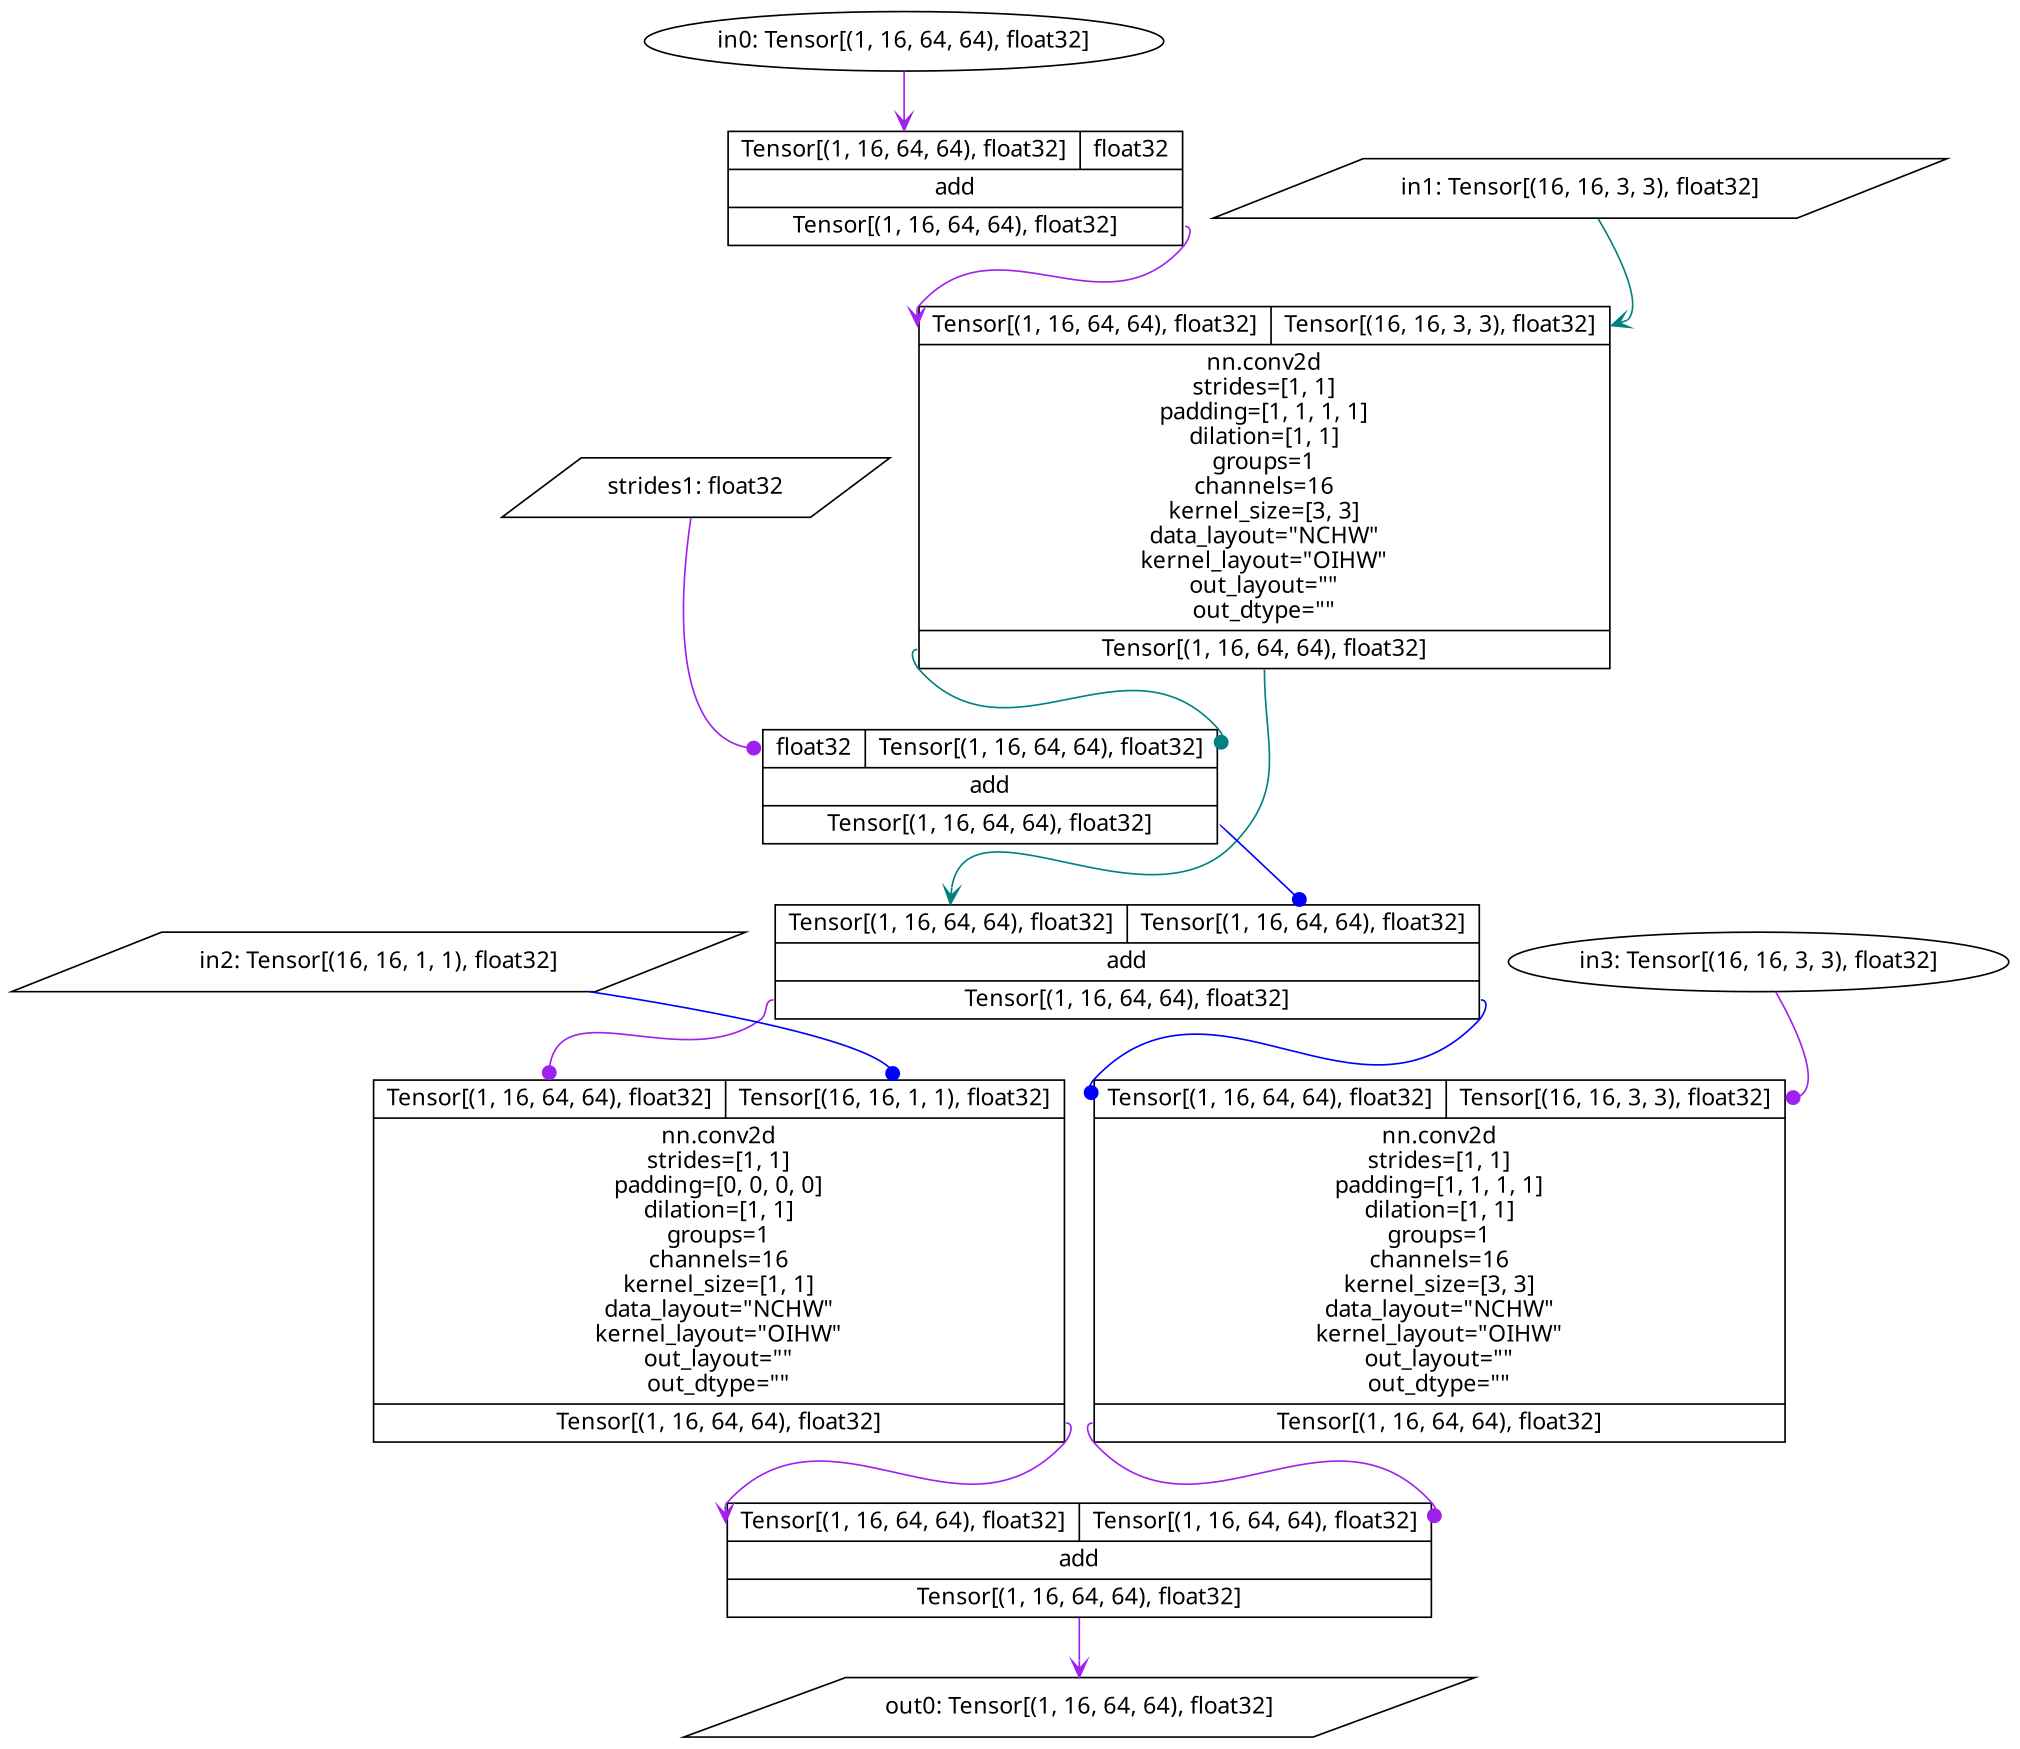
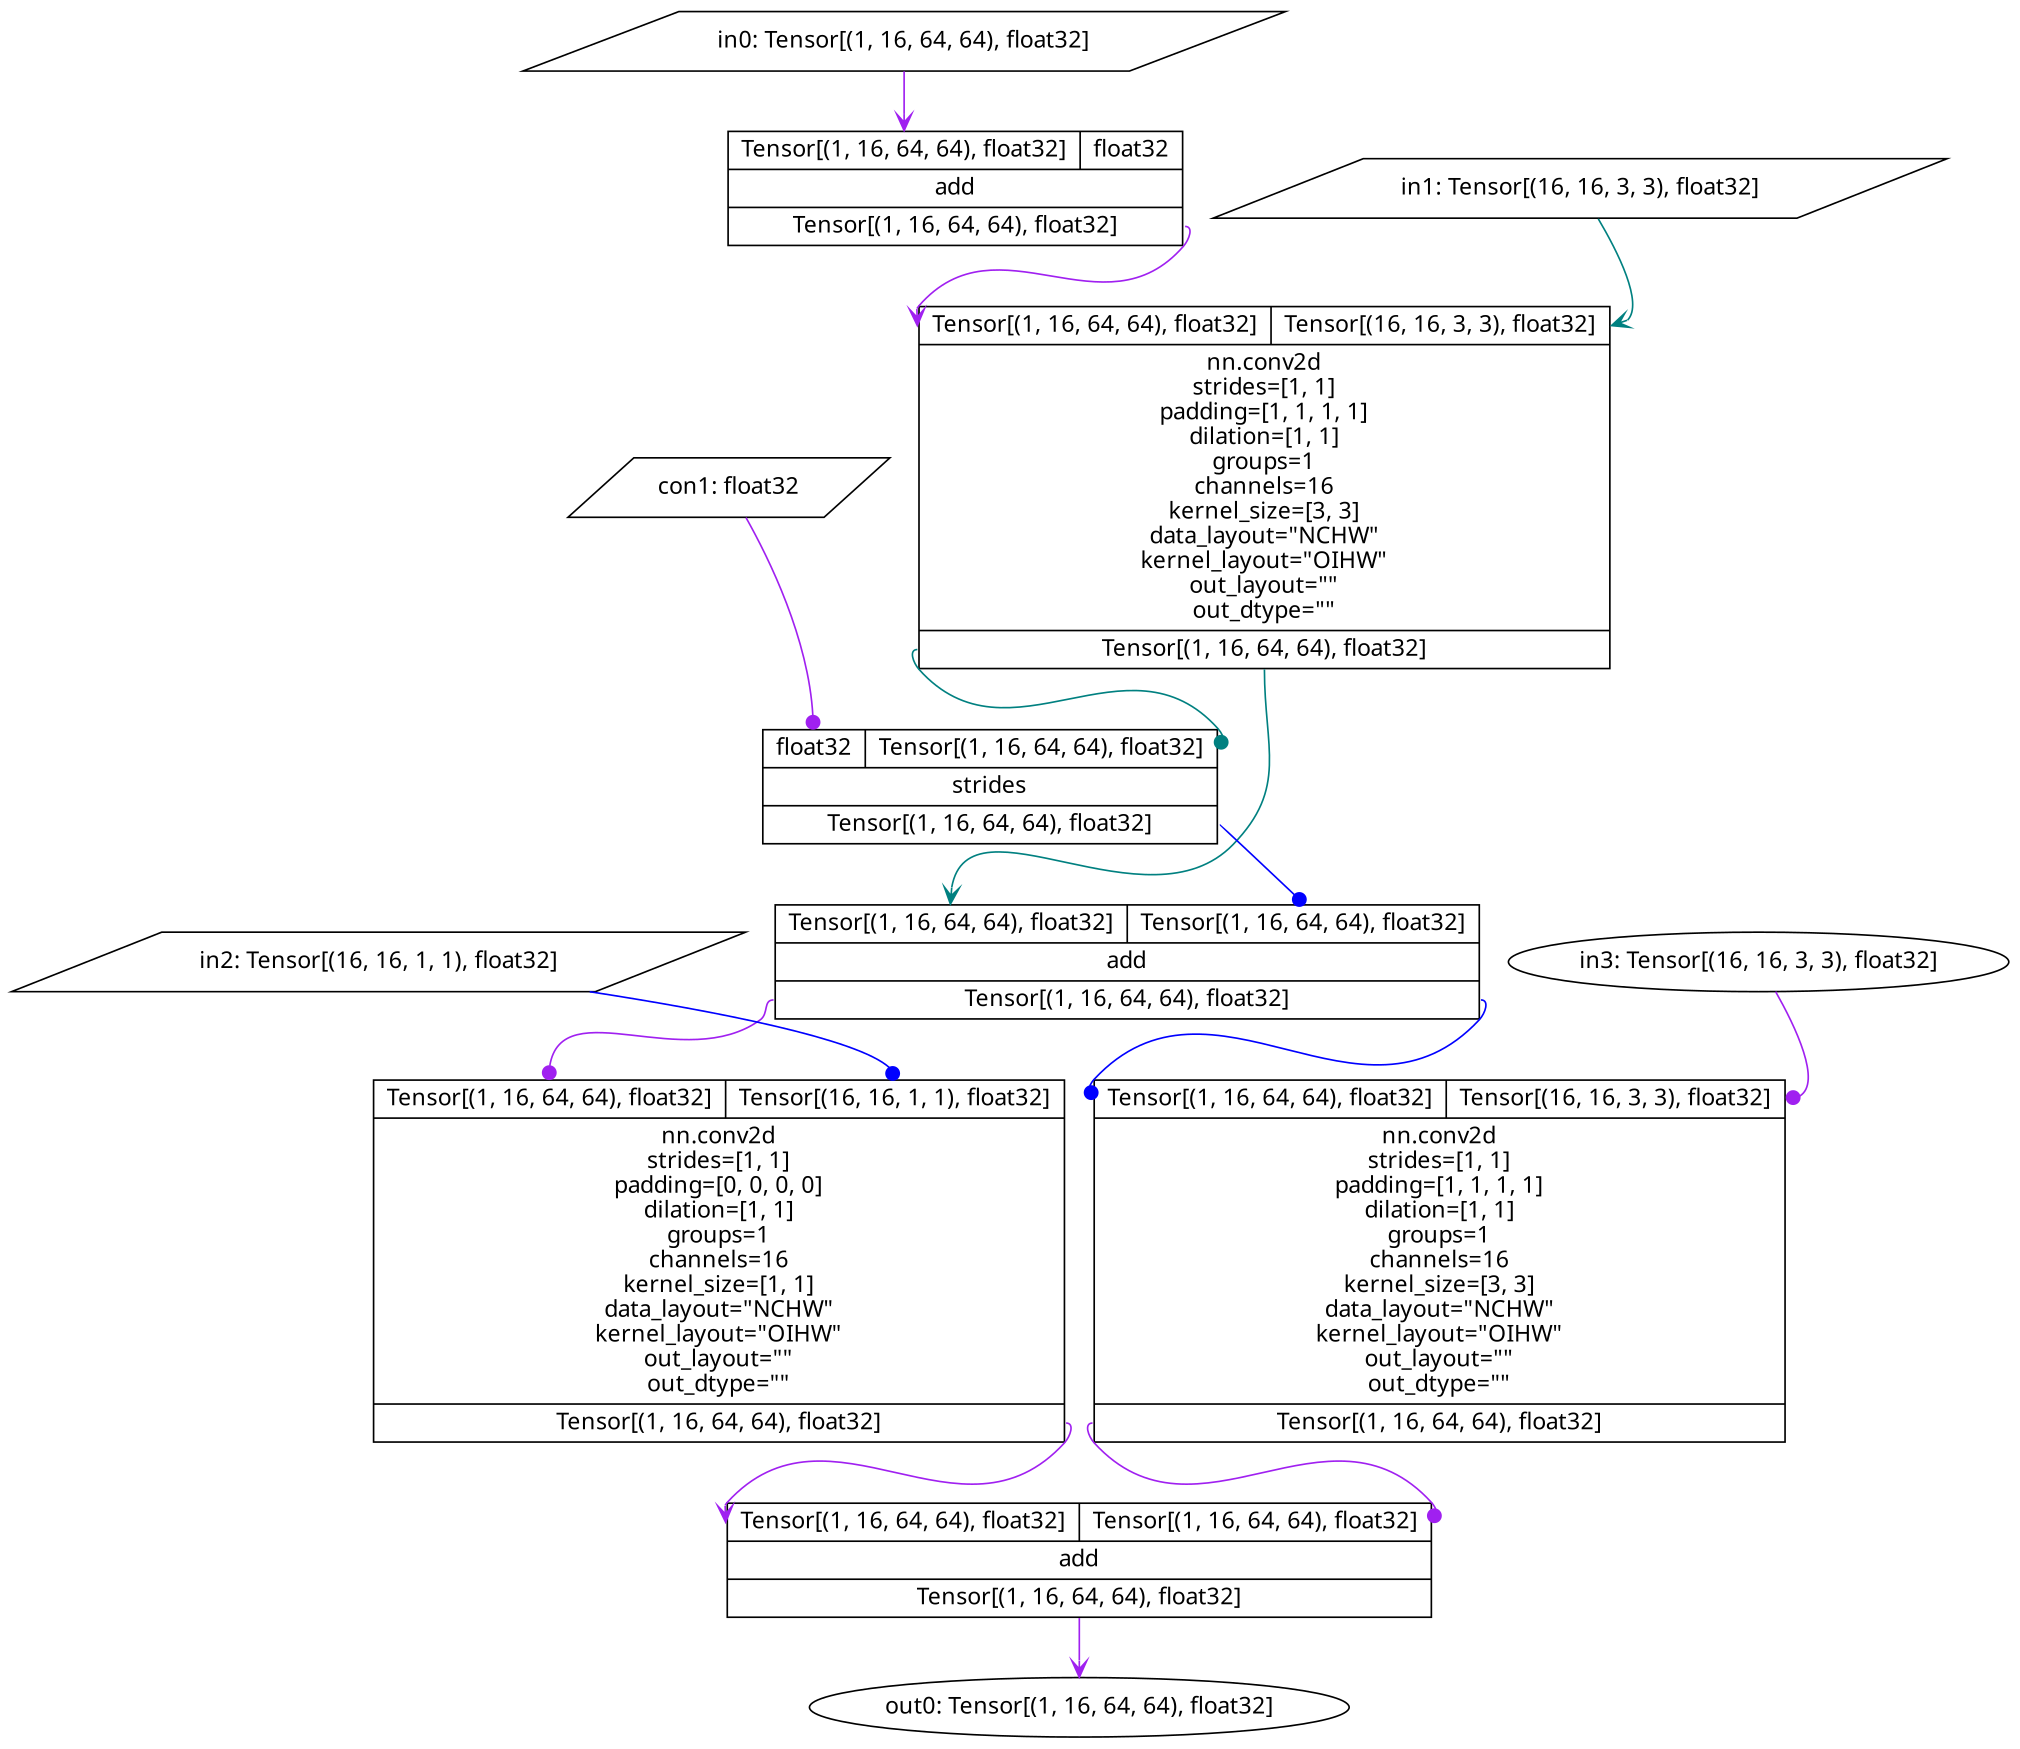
  digraph {
    node [fontname="Linux Biolinum O" shape=record]
    edge [arrowhead=dot color=purple headport=i0 tailport=o0]
-   n1 [label="in0: Tensor[(1, 16, 64, 64), float32]" shape=ellipse]
+   n1 [label="in0: Tensor[(1, 16, 64, 64), float32]" shape=parallelogram]
    n2 [label="{{<i0>Tensor[(1, 16, 64, 64), float32]|<i1>float32}|add\n|{<o0>Tensor[(1, 16, 64, 64), float32]}}"]
    n3 [label="{{<i0>Tensor[(1, 16, 64, 64), float32]|<i1>Tensor[(16, 16, 3, 3), float32]}|nn.conv2d\nstrides=[1, 1]\npadding=[1, 1, 1, 1]\ndilation=[1, 1]\ngroups=1\nchannels=16\nkernel_size=[3, 3]\ndata_layout=\"NCHW\"\nkernel_layout=\"OIHW\"\nout_layout=\"\"\nout_dtype=\"\"|{<o0>Tensor[(1, 16, 64, 64), float32]}}"]
-   n4 [label="{{<i0>float32|<i1>Tensor[(1, 16, 64, 64), float32]}|add\n|{<o0>Tensor[(1, 16, 64, 64), float32]}}"]
+   n4 [label="{{<i0>float32|<i1>Tensor[(1, 16, 64, 64), float32]}|strides\n|{<o0>Tensor[(1, 16, 64, 64), float32]}}"]
    n5 [label="{{<i0>Tensor[(1, 16, 64, 64), float32]|<i1>Tensor[(1, 16, 64, 64), float32]}|add\n|{<o0>Tensor[(1, 16, 64, 64), float32]}}"]
    n6 [label="in1: Tensor[(16, 16, 3, 3), float32]" shape=parallelogram]
    n7 [label="{{<i0>Tensor[(1, 16, 64, 64), float32]|<i1>Tensor[(16, 16, 1, 1), float32]}|nn.conv2d\nstrides=[1, 1]\npadding=[0, 0, 0, 0]\ndilation=[1, 1]\ngroups=1\nchannels=16\nkernel_size=[1, 1]\ndata_layout=\"NCHW\"\nkernel_layout=\"OIHW\"\nout_layout=\"\"\nout_dtype=\"\"|{<o0>Tensor[(1, 16, 64, 64), float32]}}"]
    n8 [label="{{<i0>Tensor[(1, 16, 64, 64), float32]|<i1>Tensor[(16, 16, 3, 3), float32]}|nn.conv2d\nstrides=[1, 1]\npadding=[1, 1, 1, 1]\ndilation=[1, 1]\ngroups=1\nchannels=16\nkernel_size=[3, 3]\ndata_layout=\"NCHW\"\nkernel_layout=\"OIHW\"\nout_layout=\"\"\nout_dtype=\"\"|{<o0>Tensor[(1, 16, 64, 64), float32]}}"]
-   n9 [label="strides1: float32" shape=parallelogram]
+   n9 [label="con1: float32" shape=parallelogram]
    n10 [label="{{<i0>Tensor[(1, 16, 64, 64), float32]|<i1>Tensor[(1, 16, 64, 64), float32]}|add\n|{<o0>Tensor[(1, 16, 64, 64), float32]}}"]
    n11 [label="in2: Tensor[(16, 16, 1, 1), float32]" shape=parallelogram]
-   n12 [label="out0: Tensor[(1, 16, 64, 64), float32]" shape=parallelogram]
+   n12 [label="out0: Tensor[(1, 16, 64, 64), float32]" shape=ellipse]
    n13 [label="in3: Tensor[(16, 16, 3, 3), float32]" shape=ellipse]
    n1 -> n2 [arrowhead=vee]
    n2 -> n3 [arrowhead=vee]
    n3 -> n4 [color=teal headport=i1]
    n3 -> n5 [arrowhead=vee color=teal]
    n4 -> n5 [color=blue headport=i1]
    n5 -> n7
    n5 -> n8 [color=blue]
    n6 -> n3 [arrowhead=vee color=teal headport=i1]
    n7 -> n10 [arrowhead=vee]
    n8 -> n10 [headport=i1]
    n9 -> n4
    n10 -> n12 [arrowhead=vee]
    n11 -> n7 [color=blue headport=i1]
    n13 -> n8 [headport=i1]
  }
